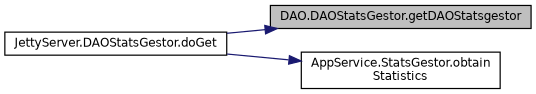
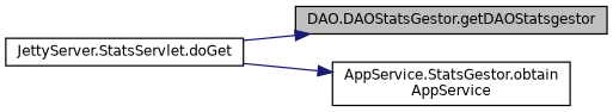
  digraph {
    rankdir=RL
    node [color=black fillcolor=white fontname=Helvetica fontsize=10 shape=record style=filled]
    edge [color=midnightblue dir=back fontname=Helvetica fontsize=10 labelfontname=Helvetica labelfontsize=10 style=solid]
    n1 [fillcolor=grey75 fontcolor=black height=0.2 label="DAO.DAOStatsGestor.getDAOStatsgestor" width=0.4]
-   n2 [height=0.2 label="JettyServer.DAOStatsGestor.doGet" width=0.4]
-   n3 [height=0.2 label="AppService.StatsGestor.obtain\lStatistics" width=0.4]
+   n2 [height=0.2 label="JettyServer.StatsServlet.doGet" width=0.4]
+   n3 [height=0.2 label="AppService.StatsGestor.obtain\lAppService" width=0.4]
    n1 -> n2
    n3 -> n2
  }
